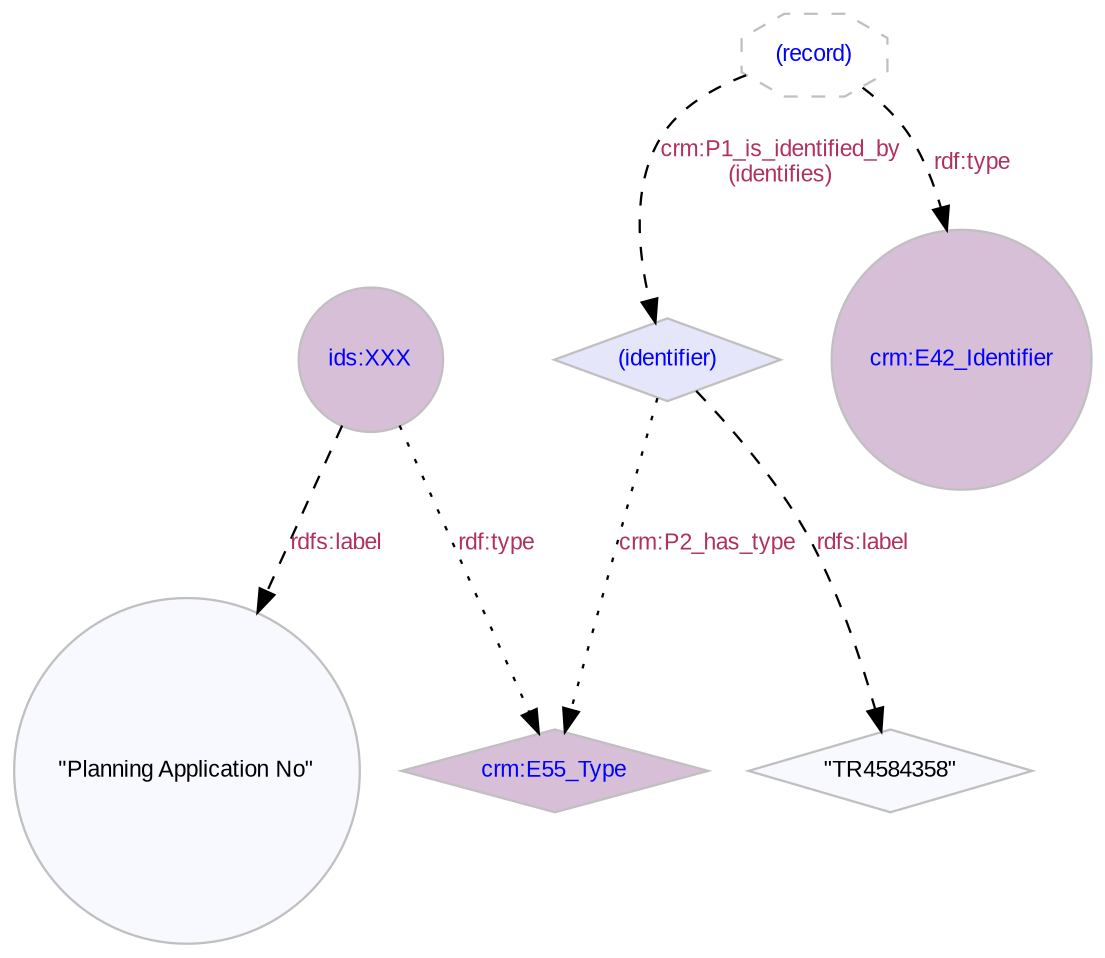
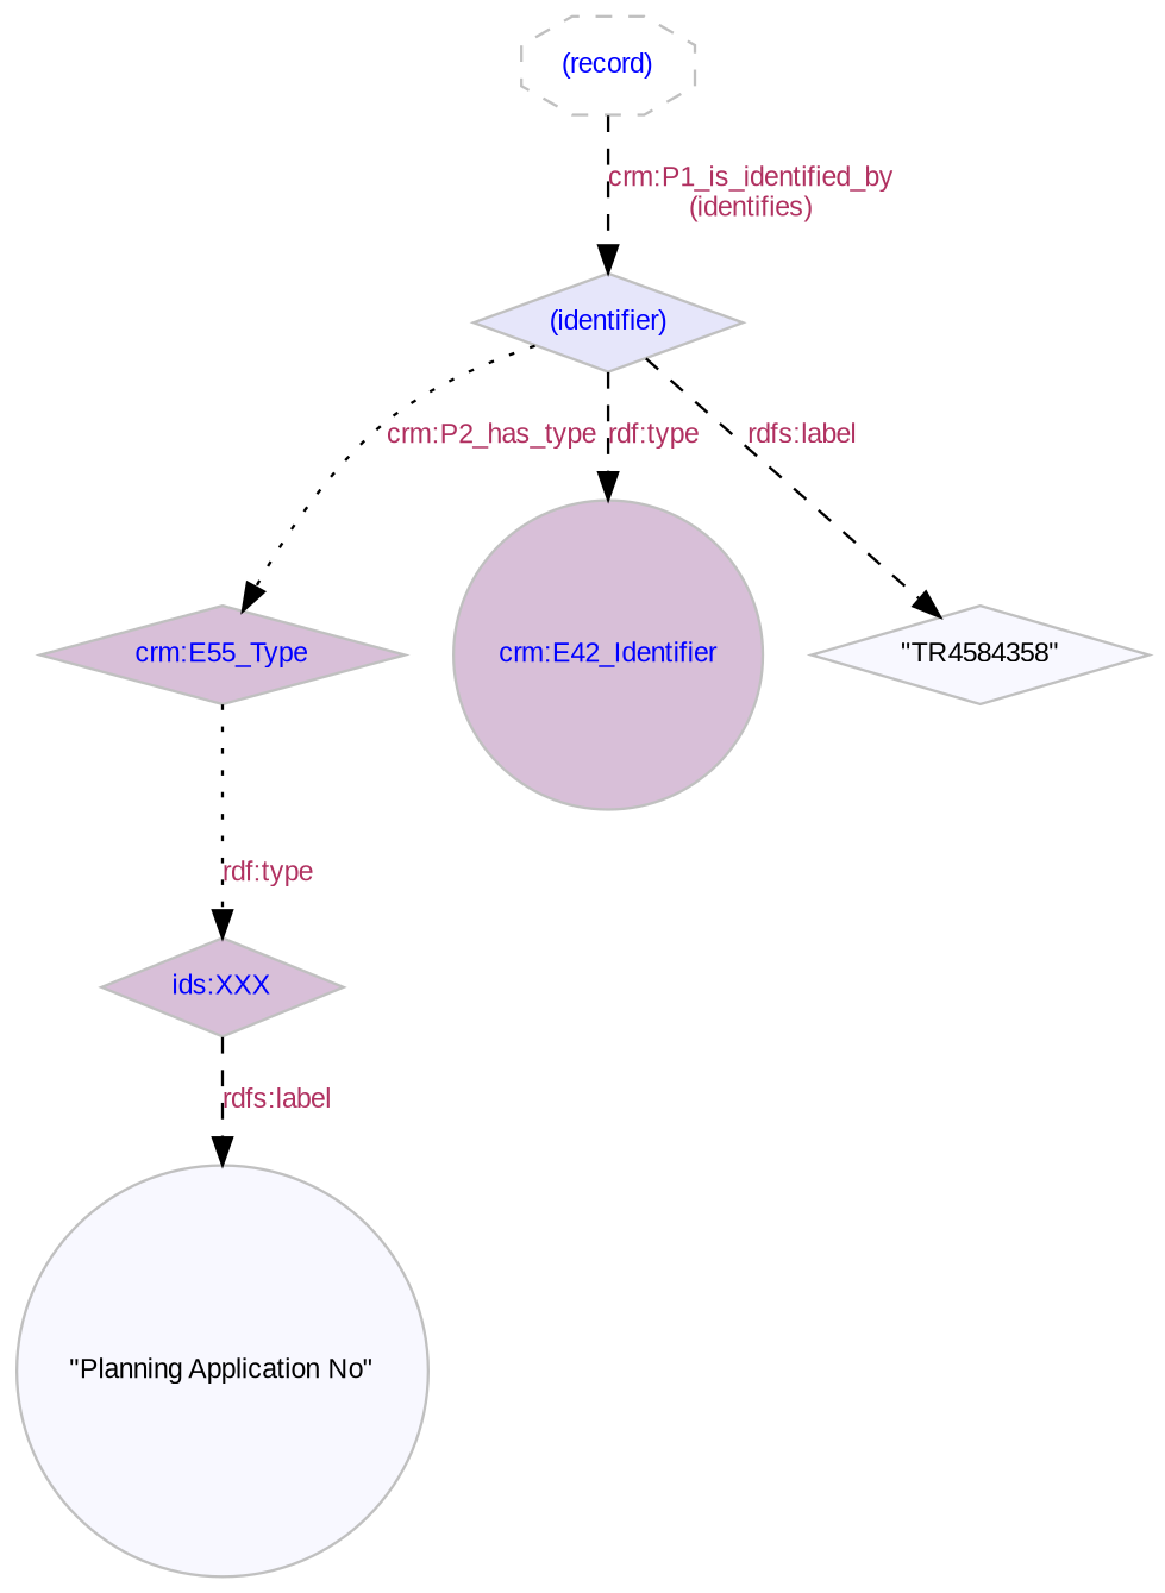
  digraph {
    node [color=gray fillcolor=thistle fontcolor=blue fontname=Arial fontsize=10 shape=diamond style=filled]
    edge [color=black fontcolor=maroon fontname=Arial fontsize=10 style=dashed]
    "crm:E55_Type"
-   "ids:XXX" [shape=circle]
+   "ids:XXX"
    "\"Planning Application No\"" [fillcolor=ghostwhite fontcolor=black shape=circle]
    "(identifier)" [fillcolor=lavender]
    "crm:E42_Identifier" [shape=circle]
    "\"TR4584358\"" [fillcolor=ghostwhite fontcolor=black]
    "(record)" [fillcolor=ghostwhite shape=octagon style=dashed]
-   "ids:XXX" -> "crm:E55_Type" [label="rdf:type" style=dotted]
+   "crm:E55_Type" -> "ids:XXX" [label="rdf:type" style=dotted]
    "ids:XXX" -> "\"Planning Application No\"" [label="rdfs:label"]
    "(identifier)" -> "crm:E55_Type" [label="crm:P2_has_type" style=dotted]
-   "(record)" -> "crm:E42_Identifier" [label="rdf:type"]
+   "(identifier)" -> "crm:E42_Identifier" [label="rdf:type"]
    "(identifier)" -> "\"TR4584358\"" [label="rdfs:label"]
    "(record)" -> "(identifier)" [label="crm:P1_is_identified_by\n(identifies)"]
  }
